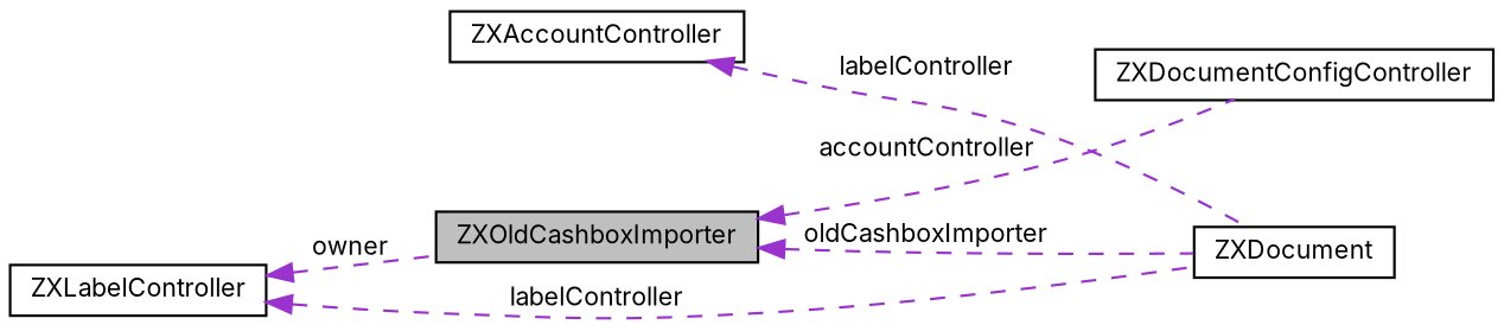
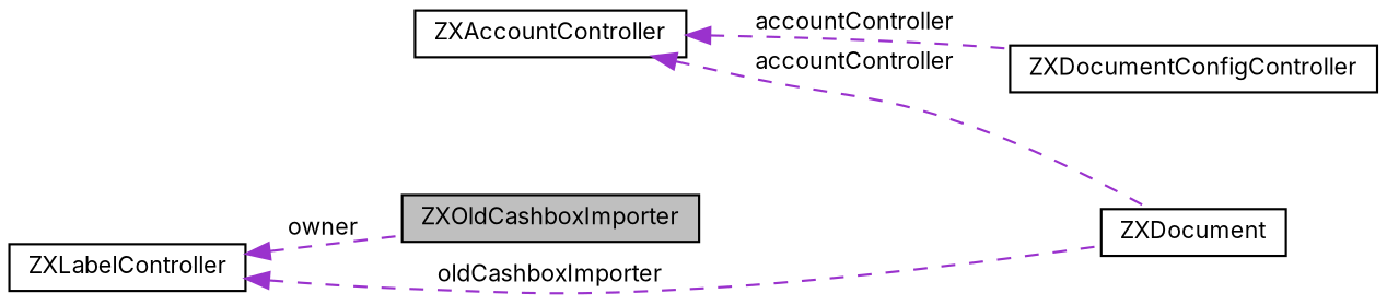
  digraph {
    fontname=Inter
    rankdir=LR
    node [color=black fillcolor=white fontname=Inter fontsize=10 shape=record style=filled]
    edge [color=darkorchid3 dir=back fontname=Inter fontsize=10 labelfontname=FreeSans labelfontsize=10 style=dashed]
    n1 [fillcolor=grey75 fontcolor=black height=0.2 label=ZXOldCashboxImporter width=0.4]
    n2 [height=0.2 label=ZXDocument width=0.4]
    n3 [height=0.2 label=ZXDocumentConfigController width=0.4]
    n4 [height=0.2 label=ZXAccountController width=0.4]
    n5 [height=0.2 label=ZXLabelController width=0.4]
-   n1 -> n2 [label=oldCashboxImporter]
-   n4 -> n2 [label=labelController]
-   n1 -> n3 [label=accountController]
+   n4 -> n2 [label=accountController]
+   n4 -> n3 [label=accountController]
    n5 -> n1 [label=owner]
-   n5 -> n2 [label=labelController]
+   n5 -> n2 [label=oldCashboxImporter]
  }
